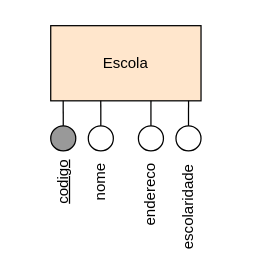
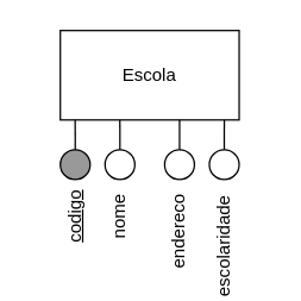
  <mxCell id="0" />
  <mxCell id="1" parent="0" />
- <mxCell id="2" value="Escola" style="rounded=0;whiteSpace=wrap;html=1;fillColor=#ffe6cc;" vertex="1" parent="1"><mxGeometry x="40" y="20" width="120" height="60" as="geometry" /></mxCell>
+ <mxCell id="2" value="Escola" style="rounded=0;whiteSpace=wrap;html=1;" vertex="1" parent="1"><mxGeometry x="40" y="20" width="120" height="60" as="geometry" /></mxCell>
  <mxCell id="3" value="" style="ellipse;whiteSpace=wrap;html=1;aspect=fixed;fillColor=#999999;" vertex="1" parent="1"><mxGeometry x="40" y="100" width="20" height="20" as="geometry" /></mxCell>
  <mxCell id="4" value="" style="ellipse;whiteSpace=wrap;html=1;aspect=fixed;" vertex="1" parent="1"><mxGeometry x="140" y="100" width="20" height="20" as="geometry" /></mxCell>
  <mxCell id="5" value="" style="ellipse;whiteSpace=wrap;html=1;aspect=fixed;" vertex="1" parent="1"><mxGeometry x="70" y="100" width="20" height="20" as="geometry" /></mxCell>
  <mxCell id="6" value="" style="ellipse;whiteSpace=wrap;html=1;aspect=fixed;" vertex="1" parent="1"><mxGeometry x="110" y="100" width="20" height="20" as="geometry" /></mxCell>
  <mxCell id="7" value="&lt;u&gt;codigo&lt;/u&gt;" style="text;html=1;strokeColor=none;fillColor=none;align=center;verticalAlign=middle;whiteSpace=wrap;rounded=0;rotation=-90;" vertex="1" parent="1"><mxGeometry x="20" y="130" width="60" height="30" as="geometry" /></mxCell>
  <mxCell id="8" value="nome" style="text;html=1;strokeColor=none;fillColor=none;align=center;verticalAlign=middle;whiteSpace=wrap;rounded=0;rotation=-90;" vertex="1" parent="1"><mxGeometry x="50" y="130" width="60" height="30" as="geometry" /></mxCell>
  <mxCell id="9" value="endereco" style="text;html=1;strokeColor=none;fillColor=none;align=center;verticalAlign=middle;whiteSpace=wrap;rounded=0;rotation=-90;" vertex="1" parent="1"><mxGeometry x="90" y="140" width="60" height="30" as="geometry" /></mxCell>
  <mxCell id="10" value="escolaridade" style="text;html=1;strokeColor=none;fillColor=none;align=center;verticalAlign=middle;whiteSpace=wrap;rounded=0;rotation=-90;" vertex="1" parent="1"><mxGeometry x="120" y="150" width="60" height="30" as="geometry" /></mxCell>
  <mxCell id="11" value="" style="endArrow=none;html=1;rounded=0;exitX=0.667;exitY=1;exitDx=0;exitDy=0;exitPerimeter=0;" edge="1" parent="1" source="2" target="6"><mxGeometry width="50" height="50" relative="1" as="geometry"><mxPoint x="130" y="90" as="sourcePoint" /><mxPoint x="100" y="110" as="targetPoint" /></mxGeometry></mxCell>
  <mxCell id="12" value="" style="endArrow=none;html=1;rounded=0;entryX=0.917;entryY=1;entryDx=0;entryDy=0;entryPerimeter=0;" edge="1" parent="1" source="4" target="2"><mxGeometry width="50" height="50" relative="1" as="geometry"><mxPoint x="130.04" y="90" as="sourcePoint" /><mxPoint x="130" y="110" as="targetPoint" /></mxGeometry></mxCell>
  <mxCell id="13" value="" style="endArrow=none;html=1;rounded=0;exitX=0.333;exitY=1;exitDx=0;exitDy=0;exitPerimeter=0;" edge="1" parent="1" source="2" target="5"><mxGeometry width="50" height="50" relative="1" as="geometry"><mxPoint x="160" y="110" as="sourcePoint" /><mxPoint x="160.04" y="90" as="targetPoint" /></mxGeometry></mxCell>
  <mxCell id="14" value="" style="endArrow=none;html=1;rounded=0;exitX=0.083;exitY=1;exitDx=0;exitDy=0;exitPerimeter=0;" edge="1" parent="1" source="2" target="3"><mxGeometry width="50" height="50" relative="1" as="geometry"><mxPoint x="10" y="140" as="sourcePoint" /><mxPoint x="60" y="90" as="targetPoint" /></mxGeometry></mxCell>
